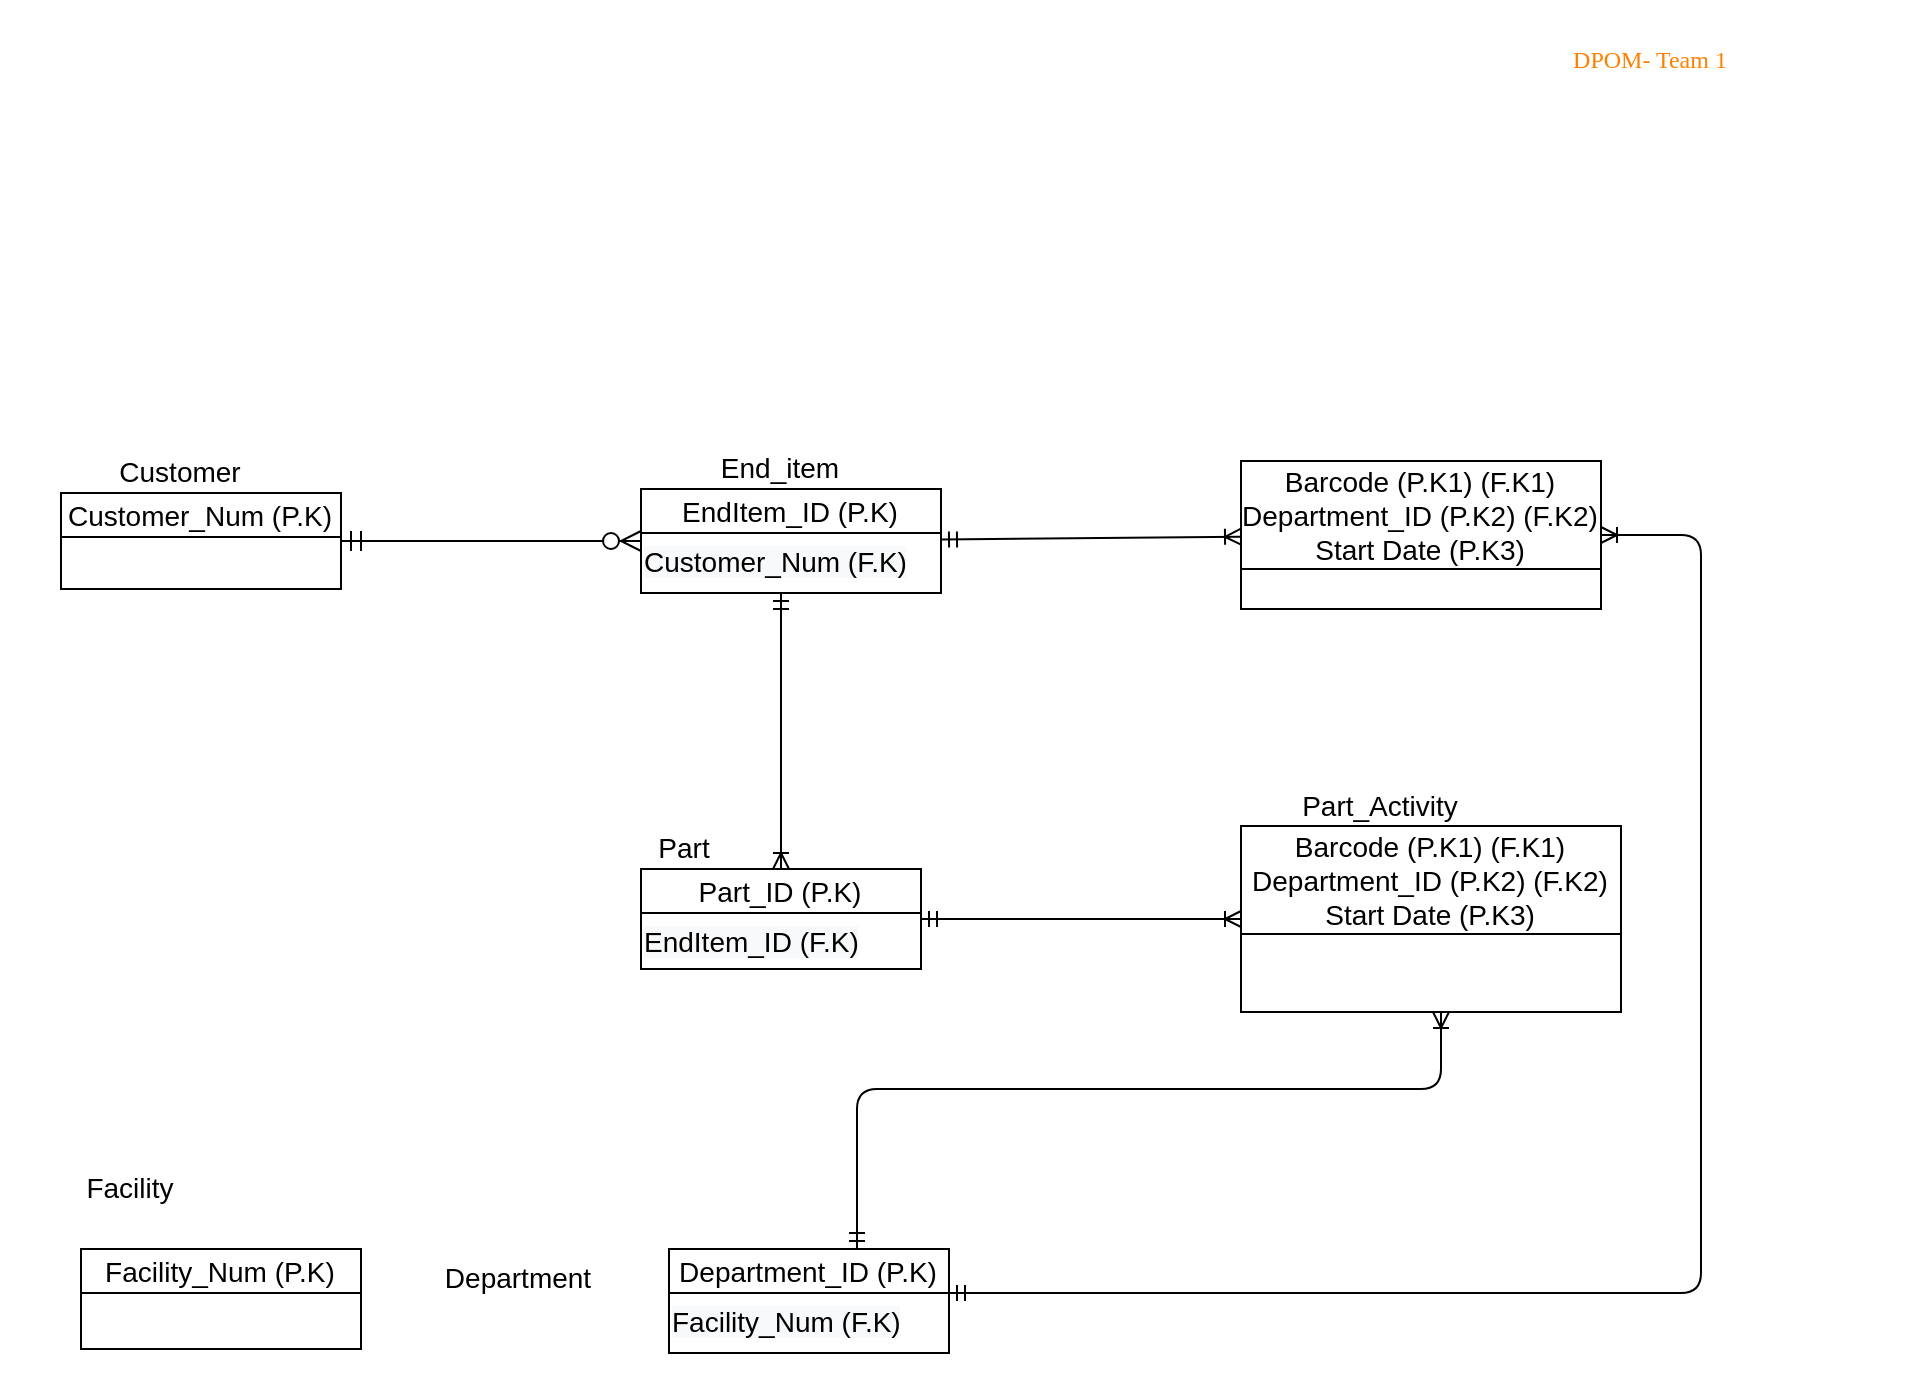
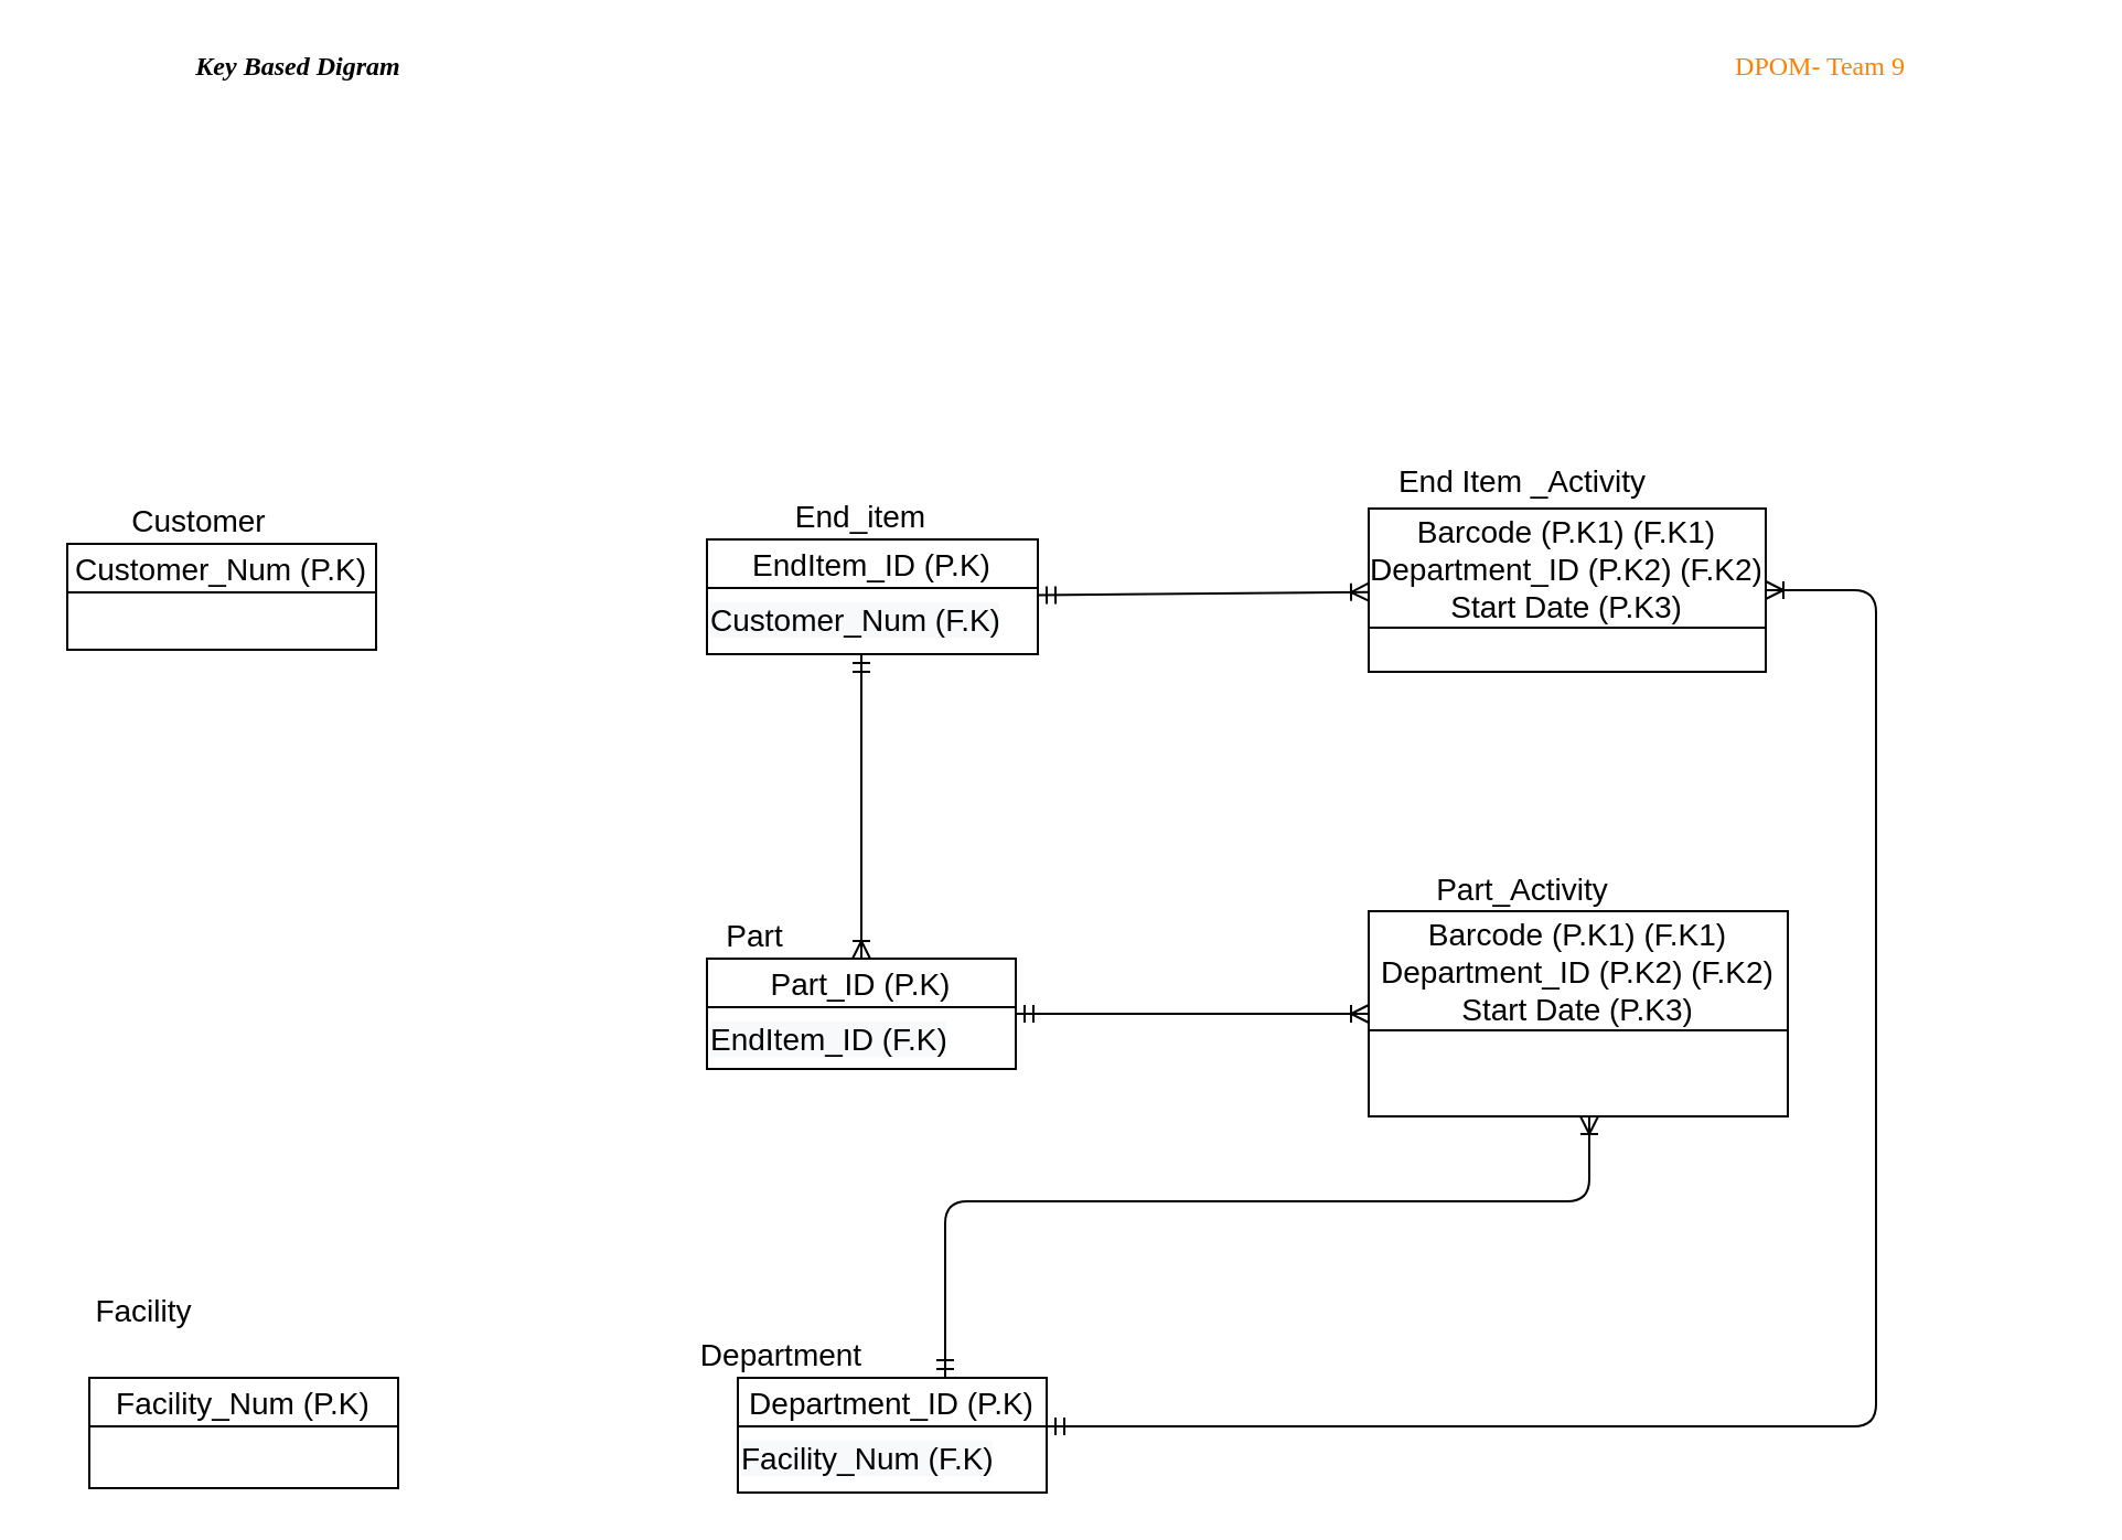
  <mxCell id="0" />
  <mxCell id="1" parent="0" />
  <mxCell id="2" value="&lt;span style=&quot;font-family: &amp;quot;helvetica&amp;quot; ; font-size: 14px&quot;&gt;Customer&lt;/span&gt;" style="text;html=1;strokeColor=none;fillColor=none;align=center;verticalAlign=middle;whiteSpace=wrap;rounded=0;fontFamily=Georgia;fontColor=#000000;" vertex="1" parent="1"><mxGeometry x="50" y="226" width="80" height="20" as="geometry" /></mxCell>
  <mxCell id="3" value="&lt;span style=&quot;font-family: &amp;#34;helvetica&amp;#34; ; font-size: 14px&quot;&gt;Facility&lt;/span&gt;" style="text;html=1;strokeColor=none;fillColor=none;align=center;verticalAlign=middle;whiteSpace=wrap;rounded=0;fontFamily=Georgia;fontColor=#000000;" vertex="1" parent="1"><mxGeometry x="25" y="584" width="80" height="20" as="geometry" /></mxCell>
  <mxCell id="4" value="&lt;span style=&quot;font-family: &amp;#34;helvetica&amp;#34; ; font-size: 14px&quot;&gt;Part&lt;/span&gt;" style="text;html=1;strokeColor=none;fillColor=none;align=center;verticalAlign=middle;whiteSpace=wrap;rounded=0;fontFamily=Georgia;fontColor=#000000;" vertex="1" parent="1"><mxGeometry x="302" y="414" width="80" height="20" as="geometry" /></mxCell>
+ <mxCell id="5" value="&lt;span style=&quot;font-family: &amp;#34;helvetica&amp;#34; ; font-size: 14px&quot;&gt;End Item _Activity&lt;/span&gt;" style="text;html=1;strokeColor=none;fillColor=none;align=center;verticalAlign=middle;whiteSpace=wrap;rounded=0;fontFamily=Georgia;fontColor=#000000;" vertex="1" parent="1"><mxGeometry x="625" y="208" width="130" height="20" as="geometry" /></mxCell>
  <mxCell id="6" value="&lt;span style=&quot;font-family: &amp;#34;helvetica&amp;#34; ; font-size: 14px&quot;&gt;End_item&lt;/span&gt;" style="text;html=1;strokeColor=none;fillColor=none;align=center;verticalAlign=middle;whiteSpace=wrap;rounded=0;fontFamily=Georgia;fontColor=#000000;" vertex="1" parent="1"><mxGeometry x="350" y="224" width="80" height="20" as="geometry" /></mxCell>
- <mxCell id="7" value="&lt;span style=&quot;font-family: &amp;#34;helvetica&amp;#34; ; font-size: 14px&quot;&gt;Department&lt;/span&gt;" style="text;html=1;strokeColor=none;fillColor=none;align=center;verticalAlign=middle;whiteSpace=wrap;rounded=0;fontFamily=Georgia;fontColor=#000000;" vertex="1" parent="1"><mxGeometry x="219" y="629" width="80" height="20" as="geometry" /></mxCell>
- <mxCell id="8" value="" style="edgeStyle=orthogonalEdgeStyle;endArrow=ERzeroToMany;startArrow=ERmandOne;shadow=0;strokeWidth=1;endSize=8;startSize=8;" edge="1" parent="1" source="29" target="22"><mxGeometry width="100" height="100" relative="1" as="geometry"><mxPoint x="170" y="267.5" as="sourcePoint" /><mxPoint x="320" y="267.5" as="targetPoint" /></mxGeometry></mxCell>
+ <mxCell id="7" value="&lt;span style=&quot;font-family: &amp;#34;helvetica&amp;#34; ; font-size: 14px&quot;&gt;Department&lt;/span&gt;" style="text;html=1;strokeColor=none;fillColor=none;align=center;verticalAlign=middle;whiteSpace=wrap;rounded=0;fontFamily=Georgia;fontColor=#000000;" vertex="1" parent="1"><mxGeometry x="314" y="604" width="80" height="20" as="geometry" /></mxCell>
  <mxCell id="9" value="" style="fontSize=12;html=1;endArrow=ERoneToMany;startArrow=ERmandOne;" edge="1" parent="1" source="22" target="28"><mxGeometry width="100" height="100" relative="1" as="geometry"><mxPoint x="505" y="266" as="sourcePoint" /><mxPoint x="660" y="266" as="targetPoint" /></mxGeometry></mxCell>
  <mxCell id="10" style="edgeStyle=none;rounded=0;orthogonalLoop=1;jettySize=auto;html=1;exitX=0.75;exitY=0;exitDx=0;exitDy=0;fontFamily=Georgia;fontColor=#000000;" edge="1" parent="1" source="28" target="28"><mxGeometry relative="1" as="geometry" /></mxCell>
  <mxCell id="11" value="" style="fontSize=12;html=1;endArrow=ERoneToMany;startArrow=ERmandOne;" edge="1" parent="1" target="20"><mxGeometry width="100" height="100" relative="1" as="geometry"><mxPoint x="390" y="296" as="sourcePoint" /><mxPoint x="390" y="434" as="targetPoint" /></mxGeometry></mxCell>
  <mxCell id="12" value="&lt;span style=&quot;font-family: &amp;#34;helvetica&amp;#34; ; font-size: 14px&quot;&gt;Part_Activity&lt;/span&gt;" style="text;html=1;strokeColor=none;fillColor=none;align=center;verticalAlign=middle;whiteSpace=wrap;rounded=0;fontFamily=Georgia;fontColor=#000000;" vertex="1" parent="1"><mxGeometry x="650" y="392.5" width="80" height="20" as="geometry" /></mxCell>
  <mxCell id="13" value="" style="fontSize=12;html=1;endArrow=ERoneToMany;startArrow=ERmandOne;" edge="1" parent="1" source="20" target="27"><mxGeometry width="100" height="100" relative="1" as="geometry"><mxPoint x="460" y="459" as="sourcePoint" /><mxPoint x="620" y="463" as="targetPoint" /></mxGeometry></mxCell>
  <mxCell id="14" value="" style="edgeStyle=orthogonalEdgeStyle;fontSize=12;html=1;endArrow=ERoneToMany;startArrow=ERmandOne;entryX=1;entryY=0.5;entryDx=0;entryDy=0;" edge="1" parent="1" source="25" target="28"><mxGeometry width="100" height="100" relative="1" as="geometry"><mxPoint x="530" y="724" as="sourcePoint" /><mxPoint x="870" y="264" as="targetPoint" /><Array as="points"><mxPoint x="850" y="646" /><mxPoint x="850" y="267" /></Array></mxGeometry></mxCell>
  <mxCell id="15" value="" style="fontSize=12;html=1;endArrow=ERoneToMany;startArrow=ERmandOne;edgeStyle=orthogonalEdgeStyle;" edge="1" parent="1" source="25" target="27"><mxGeometry width="100" height="100" relative="1" as="geometry"><mxPoint x="514" y="564" as="sourcePoint" /><mxPoint x="720" y="514" as="targetPoint" /><Array as="points"><mxPoint x="428" y="544" /><mxPoint x="720" y="544" /></Array></mxGeometry></mxCell>
  <mxCell id="16" style="edgeStyle=none;rounded=0;orthogonalLoop=1;jettySize=auto;html=1;exitX=1;exitY=0.5;exitDx=0;exitDy=0;fontFamily=Georgia;fontColor=#000000;" edge="1" parent="1" source="28" target="28"><mxGeometry relative="1" as="geometry" /></mxCell>
  <mxCell id="17" style="edgeStyle=none;rounded=0;orthogonalLoop=1;jettySize=auto;html=1;exitX=0;exitY=0.5;exitDx=0;exitDy=0;fontFamily=Georgia;fontColor=#000000;" edge="1" parent="1" source="27" target="27"><mxGeometry relative="1" as="geometry" /></mxCell>
- <mxCell id="19" value="DPOM- Team 1" style="text;html=1;strokeColor=none;fillColor=none;align=center;verticalAlign=middle;whiteSpace=wrap;rounded=0;fontColor=#FF8000;fontFamily=Georgia;" vertex="1" parent="1"><mxGeometry x="710" y="20" width="230" height="20" as="geometry" /></mxCell>
+ <mxCell id="18" value="Key Based Digram" style="text;html=1;strokeColor=none;fillColor=none;align=center;verticalAlign=middle;whiteSpace=wrap;rounded=0;fontFamily=Georgia;fontStyle=3" vertex="1" parent="1"><mxGeometry x="20" y="20" width="230" height="20" as="geometry" /></mxCell>
+ <mxCell id="19" value="DPOM- Team 9" style="text;html=1;strokeColor=none;fillColor=none;align=center;verticalAlign=middle;whiteSpace=wrap;rounded=0;fontColor=#FF8000;fontFamily=Georgia;" vertex="1" parent="1"><mxGeometry x="710" y="20" width="230" height="20" as="geometry" /></mxCell>
  <mxCell id="20" value="Part_ID (P.K)" style="swimlane;fontStyle=0;childLayout=stackLayout;horizontal=1;startSize=22;horizontalStack=0;resizeParent=1;resizeParentMax=0;resizeLast=0;collapsible=1;marginBottom=0;align=center;fontSize=14;" vertex="1" parent="1"><mxGeometry x="320" y="434" width="140" height="50" as="geometry" /></mxCell>
  <mxCell id="21" value="&lt;span style=&quot;font-family: &amp;#34;helvetica&amp;#34; ; font-size: 14px ; font-style: normal ; font-weight: 400 ; letter-spacing: normal ; text-align: center ; text-indent: 0px ; text-transform: none ; word-spacing: 0px ; background-color: rgb(248 , 249 , 250) ; float: none ; display: inline&quot;&gt;EndItem_ID (F.K)&lt;/span&gt;" style="text;whiteSpace=wrap;html=1;fontFamily=Georgia;fontColor=#000000;" vertex="1" parent="20"><mxGeometry y="22" width="140" height="28" as="geometry" /></mxCell>
  <mxCell id="22" value="EndItem_ID (P.K)" style="swimlane;fontStyle=0;childLayout=stackLayout;horizontal=1;startSize=22;horizontalStack=0;resizeParent=1;resizeParentMax=0;resizeLast=0;collapsible=1;marginBottom=0;align=center;fontSize=14;" vertex="1" parent="1"><mxGeometry x="320" y="244" width="150" height="52" as="geometry" /></mxCell>
  <mxCell id="23" value="&lt;span style=&quot;font-family: &amp;#34;helvetica&amp;#34; ; font-size: 14px ; font-style: normal ; font-weight: 400 ; letter-spacing: normal ; text-align: center ; text-indent: 0px ; text-transform: none ; word-spacing: 0px ; background-color: rgb(248 , 249 , 250) ; float: none ; display: inline&quot;&gt;Customer_Num (F.K)&lt;/span&gt;" style="text;whiteSpace=wrap;html=1;fontFamily=Georgia;fontColor=#000000;" vertex="1" parent="22"><mxGeometry y="22" width="150" height="30" as="geometry" /></mxCell>
  <mxCell id="24" value="Facility_Num (P.K)" style="swimlane;fontStyle=0;childLayout=stackLayout;horizontal=1;startSize=22;horizontalStack=0;resizeParent=1;resizeParentMax=0;resizeLast=0;collapsible=1;marginBottom=0;align=center;fontSize=14;" vertex="1" parent="1"><mxGeometry x="40" y="624" width="140" height="50" as="geometry" /></mxCell>
  <mxCell id="25" value="Department_ID (P.K)" style="swimlane;fontStyle=0;childLayout=stackLayout;horizontal=1;startSize=22;horizontalStack=0;resizeParent=1;resizeParentMax=0;resizeLast=0;collapsible=1;marginBottom=0;align=center;fontSize=14;" vertex="1" parent="1"><mxGeometry x="334" y="624" width="140" height="52" as="geometry" /></mxCell>
  <mxCell id="26" value="&lt;span style=&quot;font-family: &amp;#34;helvetica&amp;#34; ; font-size: 14px ; font-style: normal ; font-weight: 400 ; letter-spacing: normal ; text-align: center ; text-indent: 0px ; text-transform: none ; word-spacing: 0px ; background-color: rgb(248 , 249 , 250) ; float: none ; display: inline&quot;&gt;Facility_Num (F.K)&lt;/span&gt;" style="text;whiteSpace=wrap;html=1;fontFamily=Georgia;fontColor=#000000;" vertex="1" parent="25"><mxGeometry y="22" width="140" height="30" as="geometry" /></mxCell>
  <mxCell id="27" value="Barcode (P.K1) (F.K1)&#10;Department_ID (P.K2) (F.K2)&#10;Start Date (P.K3)" style="swimlane;fontStyle=0;childLayout=stackLayout;horizontal=1;startSize=54;horizontalStack=0;resizeParent=1;resizeParentMax=0;resizeLast=0;collapsible=1;marginBottom=0;align=center;fontSize=14;" vertex="1" parent="1"><mxGeometry x="620" y="412.5" width="190" height="93" as="geometry" /></mxCell>
  <mxCell id="28" value="Barcode (P.K1) (F.K1)&#10;Department_ID (P.K2) (F.K2)&#10;Start Date (P.K3)" style="swimlane;fontStyle=0;childLayout=stackLayout;horizontal=1;startSize=54;horizontalStack=0;resizeParent=1;resizeParentMax=0;resizeLast=0;collapsible=1;marginBottom=0;align=center;fontSize=14;" vertex="1" parent="1"><mxGeometry x="620" y="230" width="180" height="74" as="geometry" /></mxCell>
  <mxCell id="29" value="Customer_Num (P.K)" style="swimlane;fontStyle=0;childLayout=stackLayout;horizontal=1;startSize=22;horizontalStack=0;resizeParent=1;resizeParentMax=0;resizeLast=0;collapsible=1;marginBottom=0;align=center;fontSize=14;" vertex="1" parent="1"><mxGeometry x="30" y="246" width="140" height="48" as="geometry" /></mxCell>
